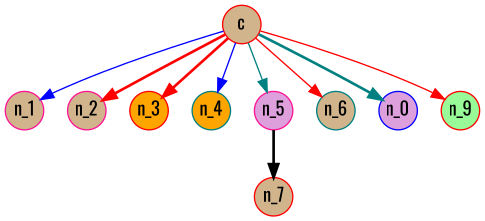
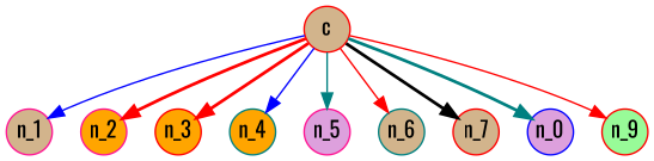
  digraph {
    fontname=Oswald
    mindist=0.5
    node [color=red fillcolor=tan fixedsize=true fontname=Oswald shape=circle style="fill=green!20,filled" texmode=math]
    edge [color=red fontname=Oswald style=solid]
    c [style="fill=red!80,filled" width=0.4]
    n_1 [color=deeppink width=0.4]
-   n_2 [color=deeppink width=0.4]
+   n_2 [color=deeppink fillcolor=orange width=0.4]
    n_3 [fillcolor=orange width=0.4]
    n_4 [color=teal fillcolor=orange width=0.4]
    n_5 [color=deeppink fillcolor=plum width=0.4]
    n_6 [color=teal width=0.4]
    n_7 [width=0.4]
    n9 [color=blue fillcolor=plum label=n_0 width=0.4]
    n_9 [fillcolor=palegreen width=0.4]
    c -> n_1 [color=blue]
    c -> n_2 [style=bold]
    c -> n_3 [style=bold]
    c -> n_4 [color=blue]
    c -> n_5 [color=teal]
    c -> n_6
-   n_5 -> n_7 [color=black style=bold]
+   c -> n_7 [color=black style=bold]
    c -> n9 [color=teal style=bold]
    c -> n_9
  }
